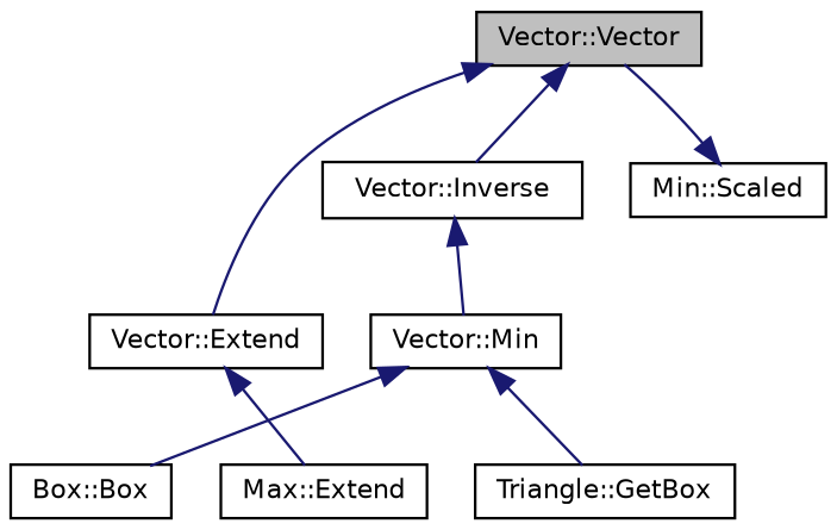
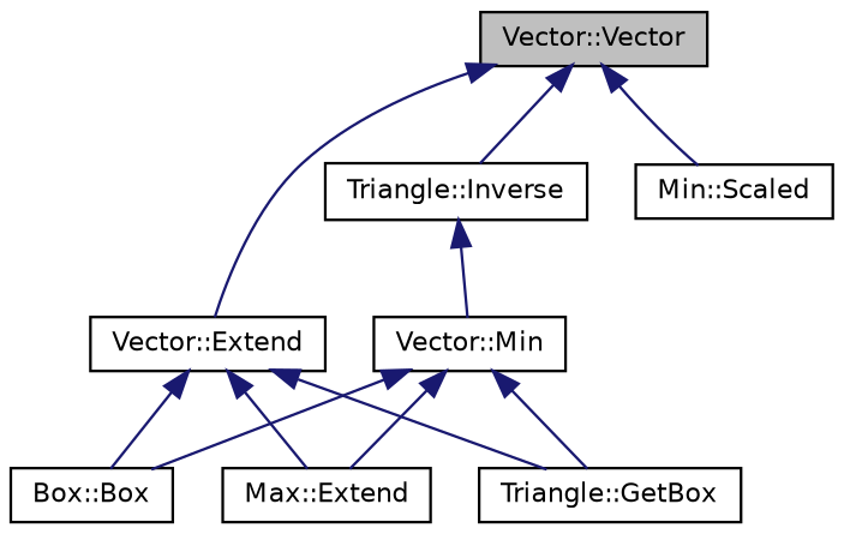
  digraph {
    rankdir=TB
    node [color=black fillcolor=white fontname=Helvetica fontsize=10 shape=record style=filled]
    edge [color=midnightblue dir=back fontname=Helvetica fontsize=10 labelfontname=Helvetica labelfontsize=10 style=solid]
    n1 [fillcolor=grey75 fontcolor=black height=0.2 label="Vector::Vector" width=0.4]
-   n2 [height=0.2 label="Vector::Inverse" width=0.4]
+   n2 [height=0.2 label="Triangle::Inverse" width=0.4]
    n3 [height=0.2 label="Vector::Extend" width=0.4]
    n4 [height=0.2 label="Min::Scaled" width=0.4]
    n5 [height=0.2 label="Vector::Min" width=0.4]
    n6 [height=0.2 label="Box::Box" width=0.4]
    n7 [height=0.2 label="Max::Extend" width=0.4]
    n8 [height=0.2 label="Triangle::GetBox" width=0.4]
    n1 -> n2
    n1 -> n3
-   n4 -> n1
+   n1 -> n4
    n2 -> n5
+   n3 -> n6
    n3 -> n7
+   n3 -> n8
    n5 -> n6
+   n5 -> n7
    n5 -> n8
  }
